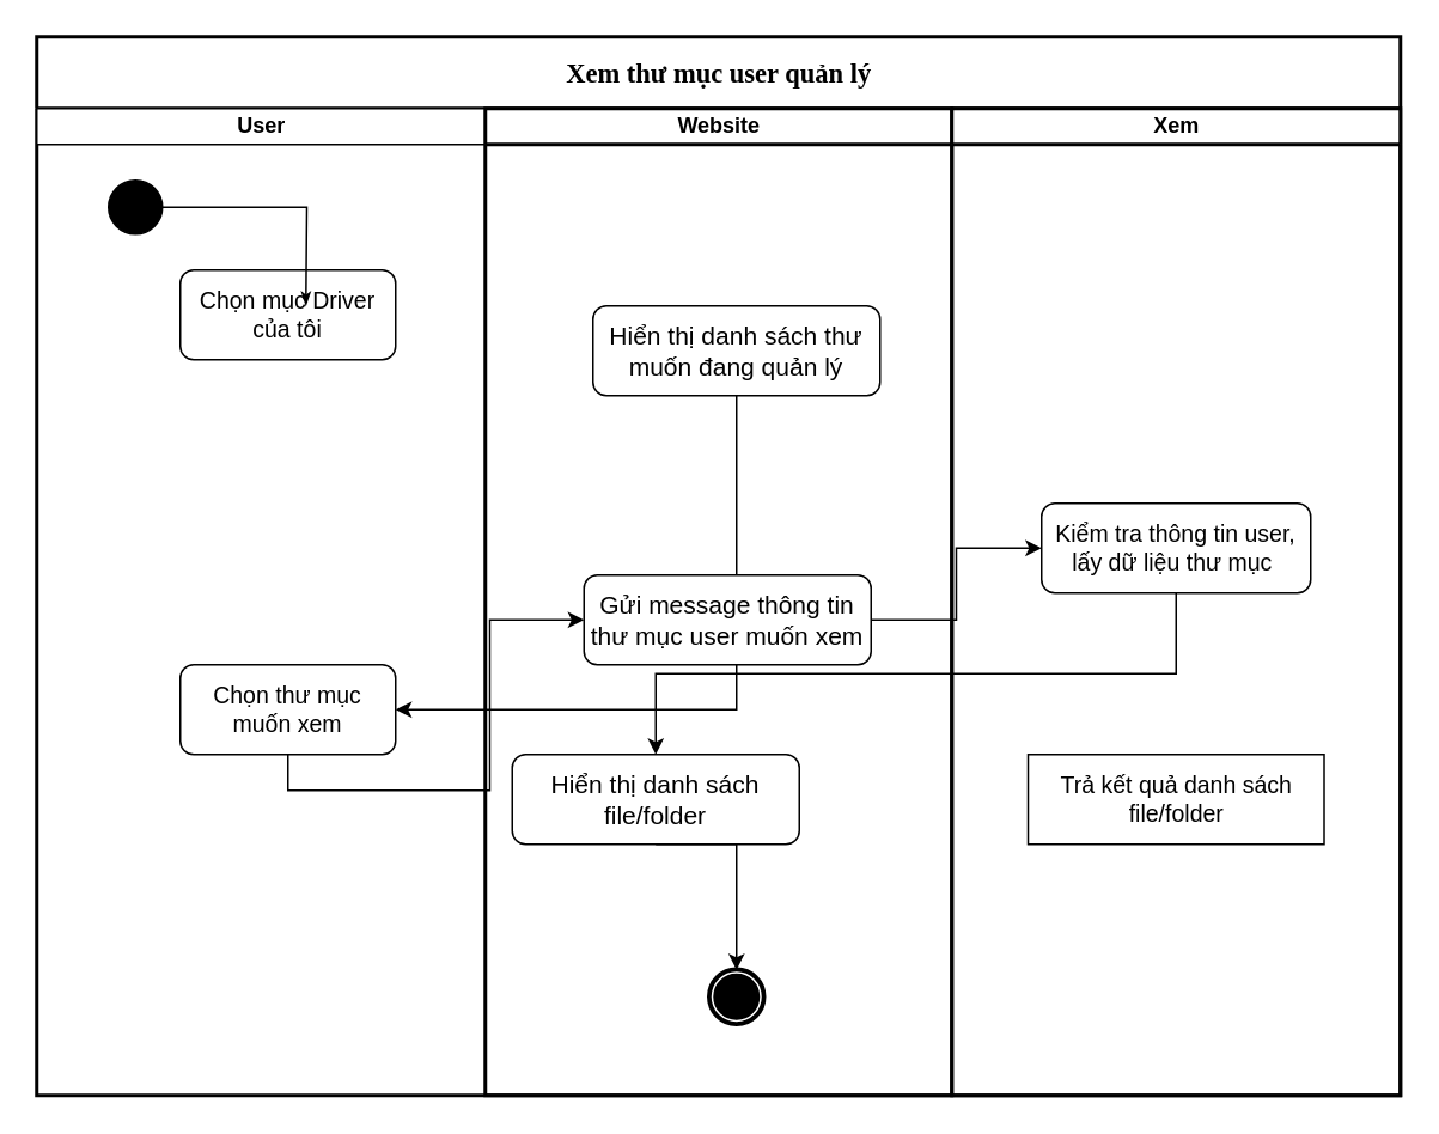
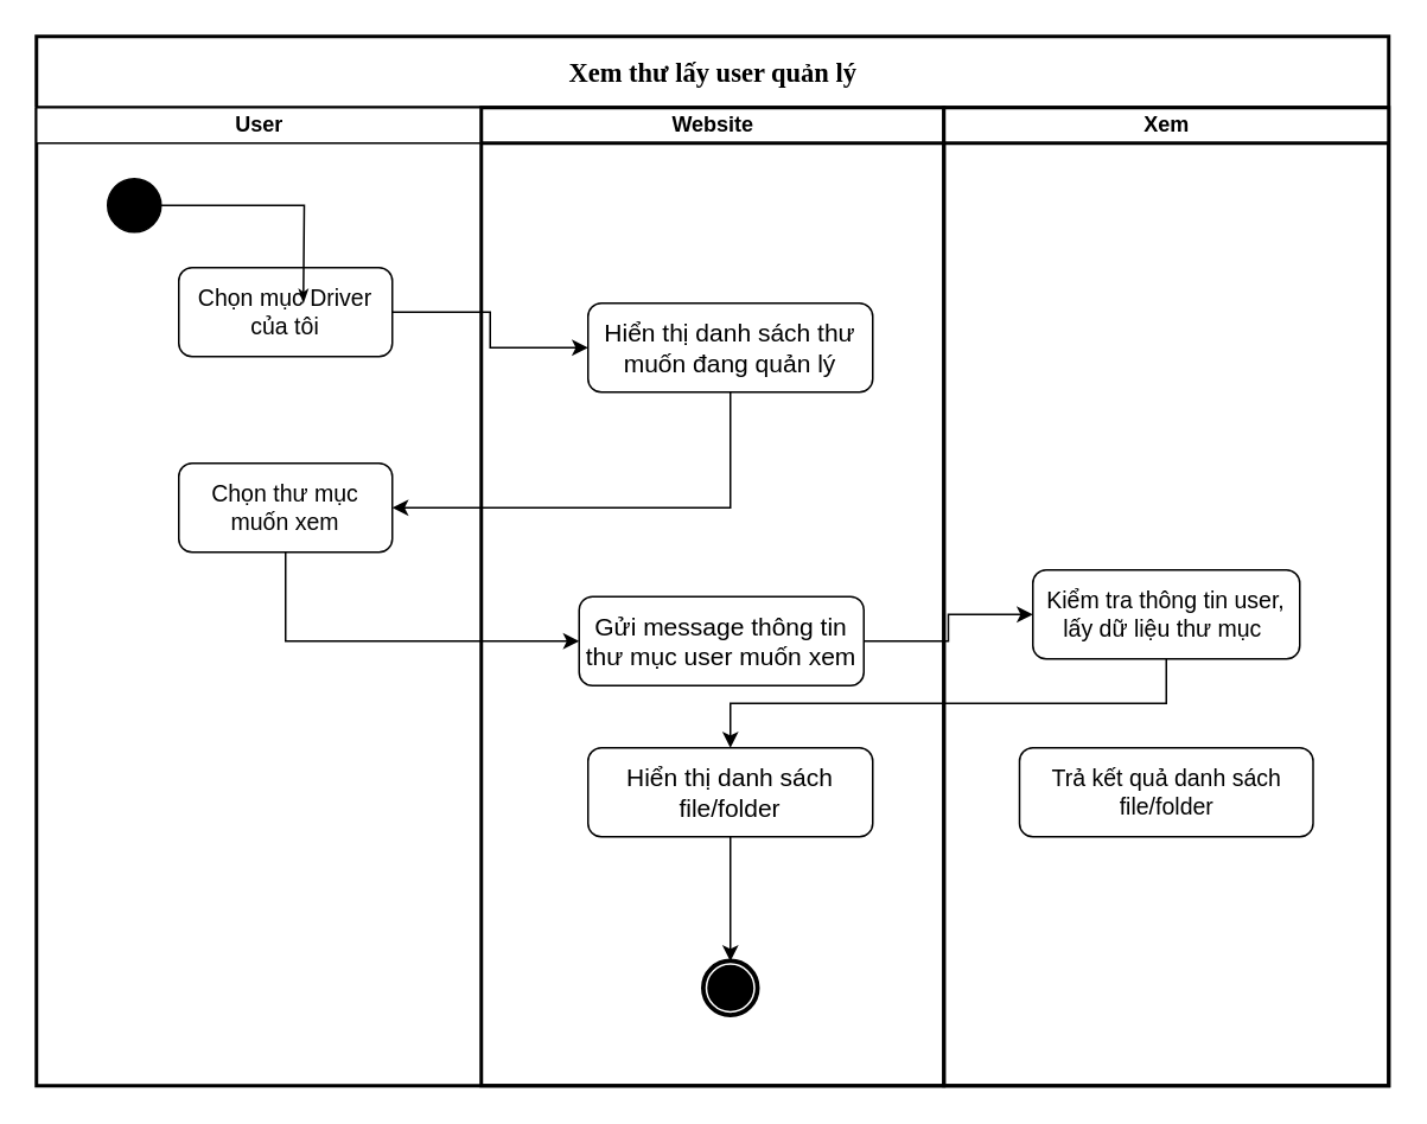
  <mxCell id="0" />
  <mxCell id="1" parent="0" />
- <mxCell id="2" value="&lt;font style=&quot;font-size: 15px;&quot;&gt;Xem thư mục user quản lý&lt;/font&gt;" style="swimlane;html=1;childLayout=stackLayout;startSize=40;rounded=0;shadow=0;comic=0;labelBackgroundColor=none;strokeWidth=2;fontFamily=Verdana;fontSize=12;align=center;" parent="1" vertex="1"><mxGeometry x="20" y="20" width="760" height="590" as="geometry" /></mxCell>
+ <mxCell id="2" value="&lt;font style=&quot;font-size: 15px;&quot;&gt;Xem thư lấy user quản lý&lt;/font&gt;" style="swimlane;html=1;childLayout=stackLayout;startSize=40;rounded=0;shadow=0;comic=0;labelBackgroundColor=none;strokeWidth=2;fontFamily=Verdana;fontSize=12;align=center;" parent="1" vertex="1"><mxGeometry x="20" y="20" width="760" height="590" as="geometry" /></mxCell>
  <mxCell id="3" value="User" style="swimlane;html=1;startSize=20;" parent="2" vertex="1"><mxGeometry y="40" width="250" height="550" as="geometry" /></mxCell>
  <mxCell id="4" value="" style="ellipse;whiteSpace=wrap;html=1;rounded=0;shadow=0;comic=0;labelBackgroundColor=none;strokeWidth=1;fillColor=#000000;fontFamily=Verdana;fontSize=12;align=center;" parent="3" vertex="1"><mxGeometry x="40" y="40" width="30" height="30" as="geometry" /></mxCell>
  <mxCell id="5" value="&lt;font style=&quot;font-size: 13px;&quot;&gt;Chọn mục Driver của tôi&lt;/font&gt;" style="rounded=1;whiteSpace=wrap;html=1;" parent="3" vertex="1"><mxGeometry x="80" y="90" width="120" height="50" as="geometry" /></mxCell>
- <mxCell id="6" value="&lt;font style=&quot;font-size: 13px;&quot;&gt;Chọn thư mục muốn xem&lt;/font&gt;" style="rounded=1;whiteSpace=wrap;html=1;" vertex="1" parent="3"><mxGeometry x="80" y="310" width="120" height="50" as="geometry" /></mxCell>
+ <mxCell id="6" value="&lt;font style=&quot;font-size: 13px;&quot;&gt;Chọn thư mục muốn xem&lt;/font&gt;" style="rounded=1;whiteSpace=wrap;html=1;" vertex="1" parent="3"><mxGeometry x="80" y="200" width="120" height="50" as="geometry" /></mxCell>
+ <mxCell id="7" value="" style="edgeStyle=orthogonalEdgeStyle;rounded=0;orthogonalLoop=1;jettySize=auto;html=1;fontSize=12;entryX=0;entryY=0.5;entryDx=0;entryDy=0;" parent="2" source="5" target="14" edge="1"><mxGeometry relative="1" as="geometry"><mxPoint x="310" y="155" as="targetPoint" /></mxGeometry></mxCell>
  <mxCell id="8" value="" style="edgeStyle=orthogonalEdgeStyle;rounded=0;orthogonalLoop=1;jettySize=auto;html=1;fontSize=12;exitX=0.5;exitY=1;exitDx=0;exitDy=0;entryX=1;entryY=0.5;entryDx=0;entryDy=0;" edge="1" parent="2" source="14" target="6"><mxGeometry relative="1" as="geometry"><mxPoint x="562.5" y="285" as="sourcePoint" /><mxPoint x="210" y="240" as="targetPoint" /></mxGeometry></mxCell>
  <mxCell id="9" value="" style="edgeStyle=orthogonalEdgeStyle;rounded=0;orthogonalLoop=1;jettySize=auto;html=1;fontSize=12;exitX=0.5;exitY=1;exitDx=0;exitDy=0;entryX=0;entryY=0.5;entryDx=0;entryDy=0;" edge="1" parent="2" source="6" target="15"><mxGeometry relative="1" as="geometry"><mxPoint x="400" y="190" as="sourcePoint" /><mxPoint x="210" y="255" as="targetPoint" /></mxGeometry></mxCell>
  <mxCell id="10" value="Website" style="swimlane;html=1;startSize=20;strokeWidth=2;" parent="2" vertex="1"><mxGeometry x="250" y="40" width="260" height="550" as="geometry" /></mxCell>
- <mxCell id="11" value="Hiển thị danh sách file/folder" style="rounded=1;whiteSpace=wrap;html=1;fontSize=14;" parent="10" vertex="1"><mxGeometry x="15" y="360" width="160" height="50" as="geometry" /></mxCell>
+ <mxCell id="11" value="Hiển thị danh sách file/folder" style="rounded=1;whiteSpace=wrap;html=1;fontSize=14;" parent="10" vertex="1"><mxGeometry x="60" y="360" width="160" height="50" as="geometry" /></mxCell>
  <mxCell id="12" value="" style="shape=mxgraph.bpmn.shape;html=1;verticalLabelPosition=bottom;labelBackgroundColor=#ffffff;verticalAlign=top;perimeter=ellipsePerimeter;outline=end;symbol=terminate;rounded=0;shadow=0;comic=0;strokeWidth=1;fontFamily=Verdana;fontSize=12;align=center;" parent="10" vertex="1"><mxGeometry x="125" y="480" width="30" height="30" as="geometry" /></mxCell>
  <mxCell id="13" value="" style="edgeStyle=orthogonalEdgeStyle;rounded=0;orthogonalLoop=1;jettySize=auto;html=1;fontSize=12;exitX=0.5;exitY=1;exitDx=0;exitDy=0;entryX=0.5;entryY=0;entryDx=0;entryDy=0;" parent="10" source="11" target="12" edge="1"><mxGeometry relative="1" as="geometry"><mxPoint x="120" y="370" as="sourcePoint" /><mxPoint x="130" y="700" as="targetPoint" /><Array as="points"><mxPoint x="140" y="470" /><mxPoint x="140" y="470" /></Array></mxGeometry></mxCell>
  <mxCell id="14" value="Hiển thị danh sách thư muốn đang quản lý" style="rounded=1;whiteSpace=wrap;html=1;fontSize=14;" vertex="1" parent="10"><mxGeometry x="60" y="110" width="160" height="50" as="geometry" /></mxCell>
- <mxCell id="15" value="Gửi message thông tin thư mục user muốn xem" style="rounded=1;whiteSpace=wrap;html=1;fontSize=14;" vertex="1" parent="10"><mxGeometry x="55" y="260" width="160" height="50" as="geometry" /></mxCell>
+ <mxCell id="15" value="Gửi message thông tin thư mục user muốn xem" style="rounded=1;whiteSpace=wrap;html=1;fontSize=14;" vertex="1" parent="10"><mxGeometry x="55" y="275" width="160" height="50" as="geometry" /></mxCell>
  <mxCell id="16" value="Xem" style="swimlane;html=1;startSize=20;strokeWidth=2;" parent="2" vertex="1"><mxGeometry x="510" y="40" width="250" height="550" as="geometry" /></mxCell>
  <mxCell id="17" style="edgeStyle=orthogonalEdgeStyle;rounded=0;html=1;labelBackgroundColor=none;startArrow=none;startFill=0;startSize=5;endArrow=classicThin;endFill=1;endSize=5;jettySize=auto;orthogonalLoop=1;strokeWidth=1;fontFamily=Verdana;fontSize=12" parent="16" source="4" edge="1"><mxGeometry relative="1" as="geometry"><mxPoint x="-360" y="110" as="targetPoint" /></mxGeometry></mxCell>
- <mxCell id="18" value="&lt;span style=&quot;font-size: 13px;&quot;&gt;Trả kết quả danh sách file/folder&lt;/span&gt;" style="whiteSpace=wrap;html=1;rounded=0;" parent="16" vertex="1"><mxGeometry x="42.5" y="360" width="165" height="50" as="geometry" /></mxCell>
+ <mxCell id="18" value="&lt;span style=&quot;font-size: 13px;&quot;&gt;Trả kết quả danh sách file/folder&lt;/span&gt;" style="rounded=1;whiteSpace=wrap;html=1;" parent="16" vertex="1"><mxGeometry x="42.5" y="360" width="165" height="50" as="geometry" /></mxCell>
  <mxCell id="19" value="" style="edgeStyle=orthogonalEdgeStyle;rounded=0;orthogonalLoop=1;jettySize=auto;html=1;fontSize=12;exitX=0.5;exitY=1;exitDx=0;exitDy=0;" parent="16" target="11" edge="1" source="20"><mxGeometry relative="1" as="geometry"><mxPoint x="120" y="330" as="sourcePoint" /><mxPoint x="70" y="315" as="targetPoint" /></mxGeometry></mxCell>
- <mxCell id="20" value="&lt;span style=&quot;font-size: 13px;&quot;&gt;Kiểm tra thông tin user, lấy dữ liệu thư mục&amp;nbsp;&lt;/span&gt;" style="rounded=1;whiteSpace=wrap;html=1;" vertex="1" parent="16"><mxGeometry x="50" y="220" width="150" height="50" as="geometry" /></mxCell>
+ <mxCell id="20" value="&lt;span style=&quot;font-size: 13px;&quot;&gt;Kiểm tra thông tin user, lấy dữ liệu thư mục&amp;nbsp;&lt;/span&gt;" style="rounded=1;whiteSpace=wrap;html=1;" vertex="1" parent="16"><mxGeometry x="50" y="260" width="150" height="50" as="geometry" /></mxCell>
  <mxCell id="21" value="" style="edgeStyle=orthogonalEdgeStyle;rounded=0;orthogonalLoop=1;jettySize=auto;html=1;fontSize=12;entryX=0;entryY=0.5;entryDx=0;entryDy=0;exitX=1;exitY=0.5;exitDx=0;exitDy=0;" edge="1" parent="2" source="15" target="20"><mxGeometry relative="1" as="geometry"><mxPoint x="562.5" y="415" as="sourcePoint" /><mxPoint x="480" y="415" as="targetPoint" /></mxGeometry></mxCell>
